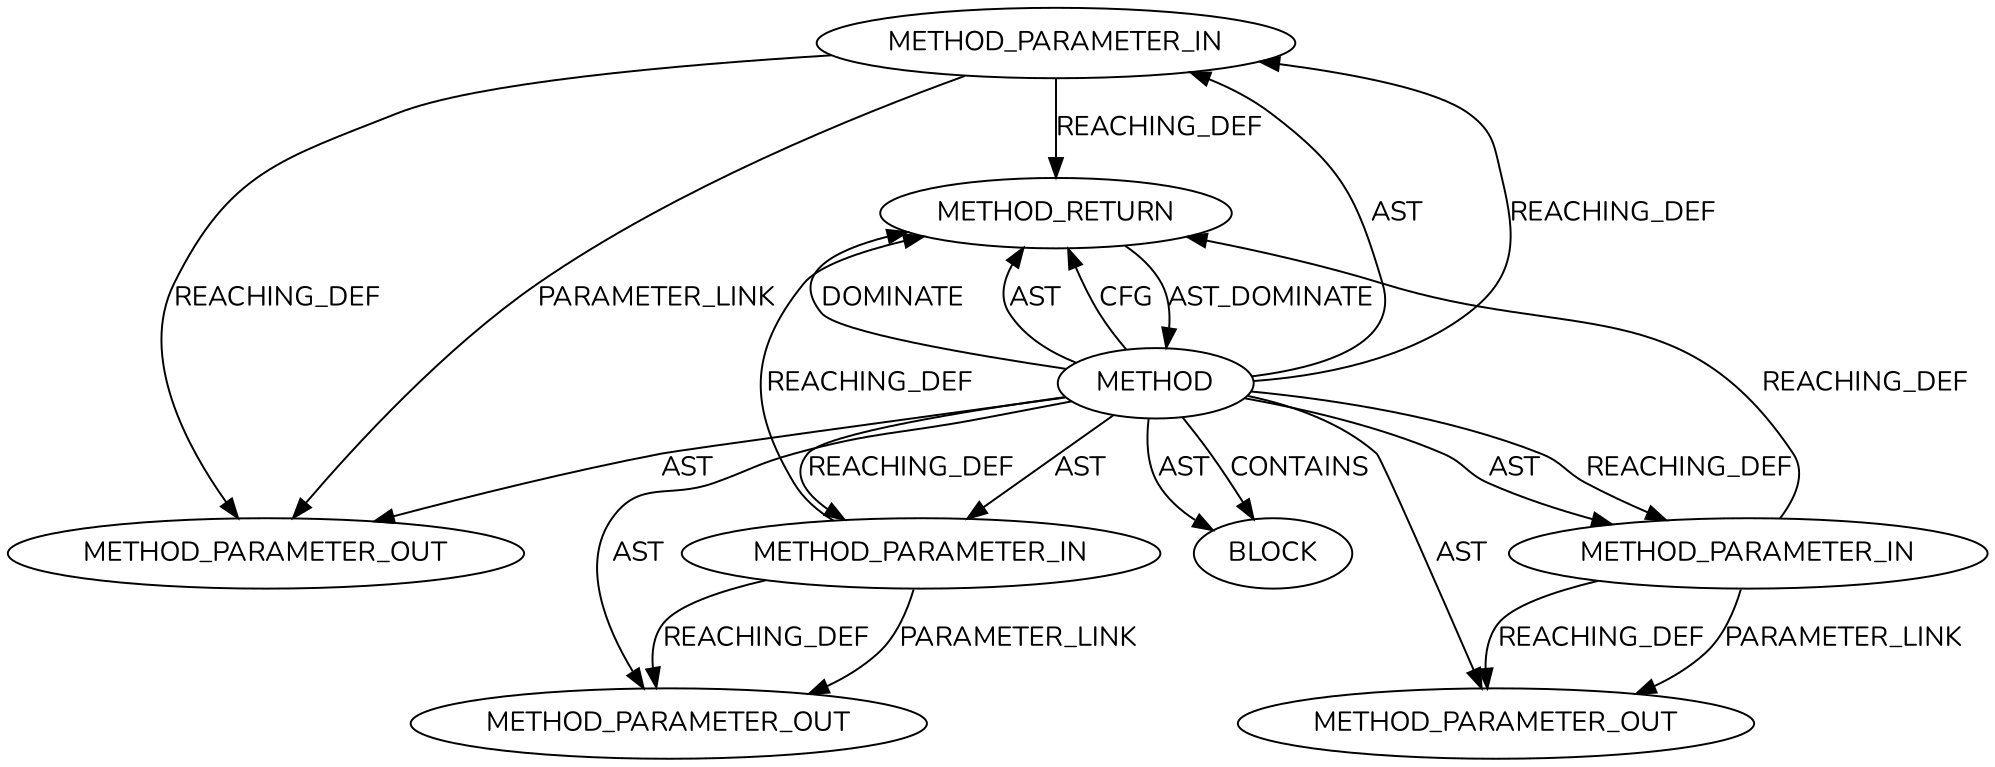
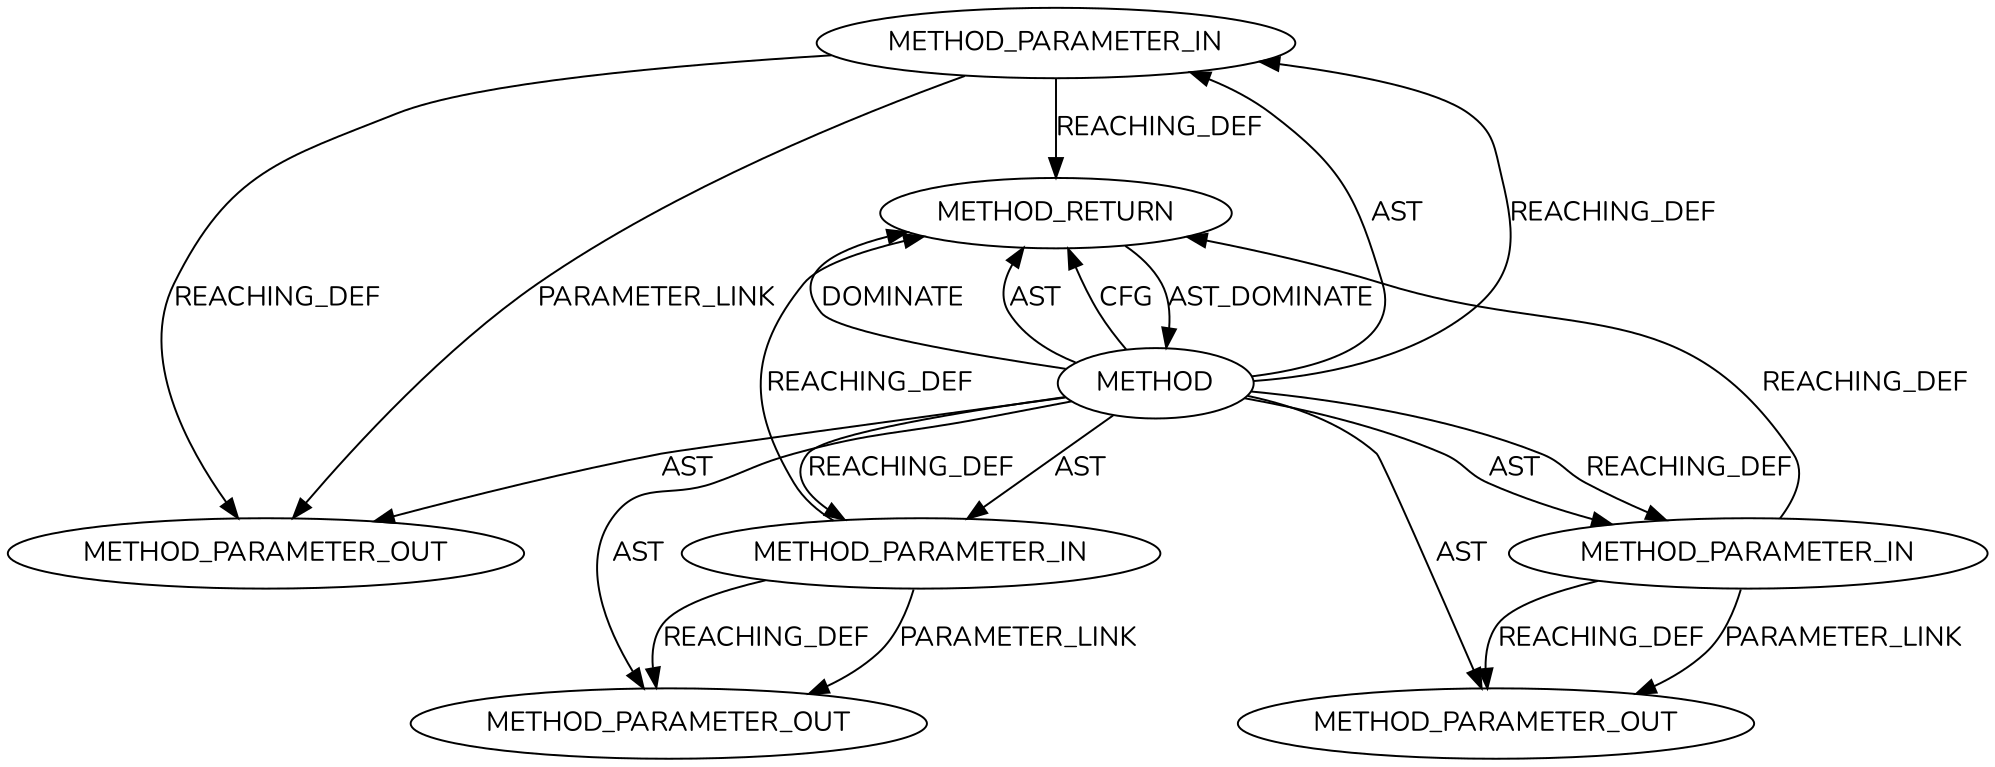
  digraph {
    fontname=Nunito
    node [CODE=p3 EVALUATION_STRATEGY=BY_VALUE IS_VARIADIC=false ORDER=2 TYPE_FULL_NAME=ANY fontname=Nunito]
    edge [fontname=Nunito]
    n1 [INDEX=3 NAME=p3 ORDER=3 label=METHOD_PARAMETER_IN]
    n2 [CODE=RET label=METHOD_RETURN IS_VARIADIC=""]
    n3 [INDEX=3 NAME=p3 ORDER=3 label=METHOD_PARAMETER_OUT]
    n4 [AST_PARENT_FULL_NAME="<global>" AST_PARENT_TYPE=NAMESPACE_BLOCK CODE="<empty>" FILENAME="<empty>" FULL_NAME=between IS_EXTERNAL=true NAME=between ORDER=0 label=METHOD EVALUATION_STRATEGY="" IS_VARIADIC="" TYPE_FULL_NAME=""]
    n5 [CODE=p2 INDEX=2 NAME=p2 label=METHOD_PARAMETER_IN]
    n6 [CODE=p2 INDEX=2 NAME=p2 label=METHOD_PARAMETER_OUT]
    n7 [CODE=p1 INDEX=1 NAME=p1 ORDER=1 label=METHOD_PARAMETER_OUT]
-   n8 [ARGUMENT_INDEX=1 CODE="<empty>" ORDER=1 label=BLOCK EVALUATION_STRATEGY="" IS_VARIADIC=""]
    n9 [CODE=p1 INDEX=1 NAME=p1 ORDER=1 label=METHOD_PARAMETER_IN]
    n1 -> n2 [VARIABLE=p3 label=REACHING_DEF]
    n1 -> n3 [VARIABLE=p3 label=REACHING_DEF]
    n1 -> n3 [label=PARAMETER_LINK]
    n2 -> n4 [label=AST_DOMINATE]
    n4 -> n1 [label=REACHING_DEF]
    n4 -> n1 [label=AST]
    n4 -> n2 [label=DOMINATE]
    n4 -> n2 [label=AST]
    n4 -> n2 [label=CFG]
    n4 -> n3 [label=AST]
    n4 -> n5 [label=AST]
    n4 -> n5 [label=REACHING_DEF]
    n4 -> n6 [label=AST]
    n4 -> n7 [label=AST]
-   n4 -> n8 [label=AST]
-   n4 -> n8 [label=CONTAINS]
    n4 -> n9 [label=REACHING_DEF]
    n4 -> n9 [label=AST]
    n5 -> n2 [VARIABLE=p2 label=REACHING_DEF]
    n5 -> n6 [VARIABLE=p2 label=REACHING_DEF]
    n5 -> n6 [label=PARAMETER_LINK]
    n9 -> n2 [VARIABLE=p1 label=REACHING_DEF]
    n9 -> n7 [label=PARAMETER_LINK]
    n9 -> n7 [VARIABLE=p1 label=REACHING_DEF]
  }
